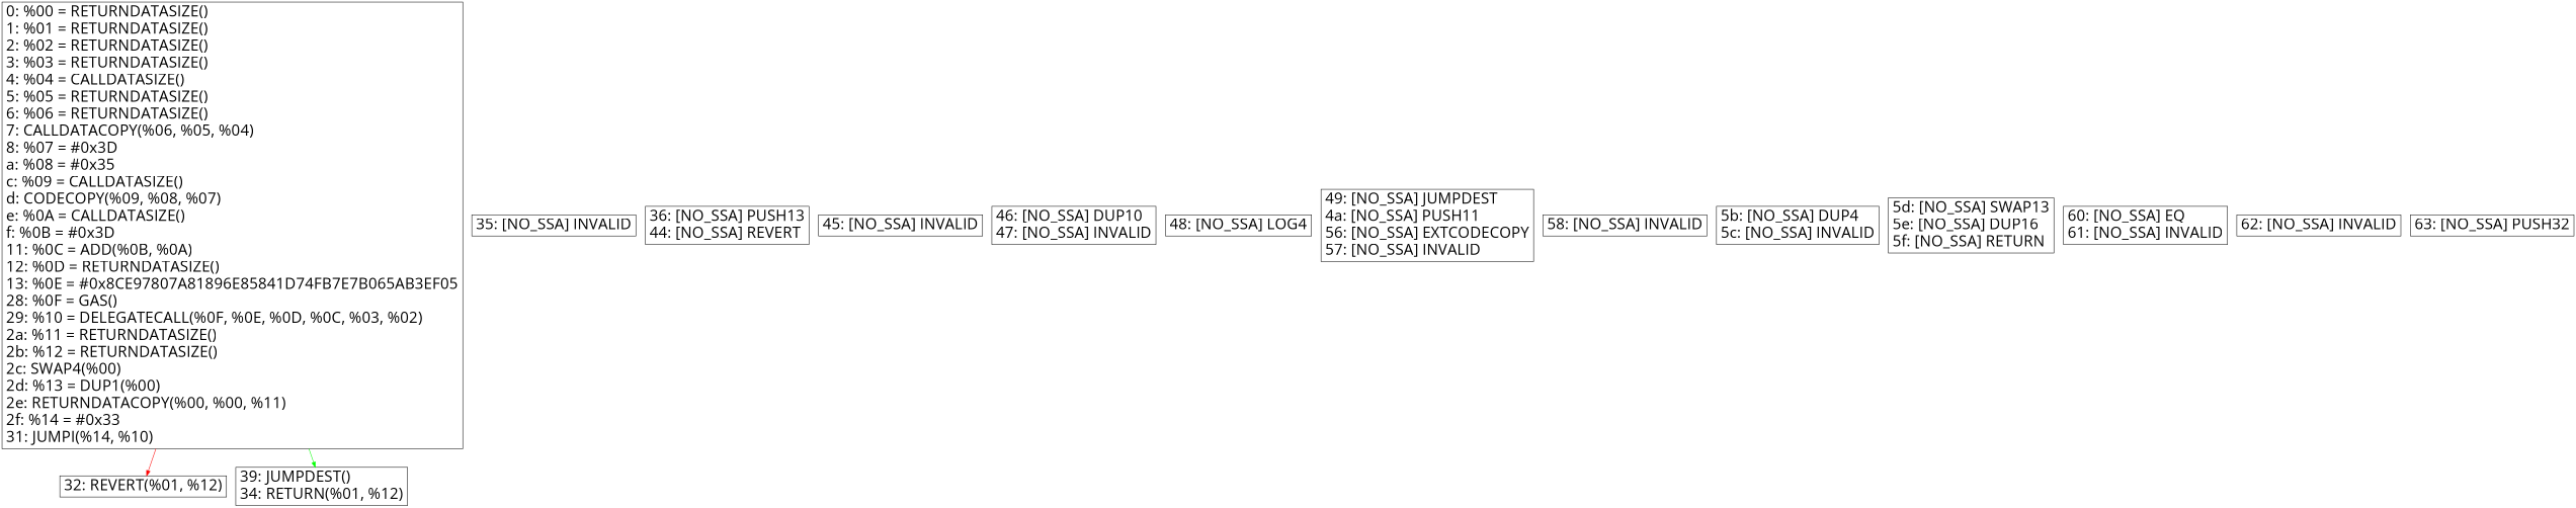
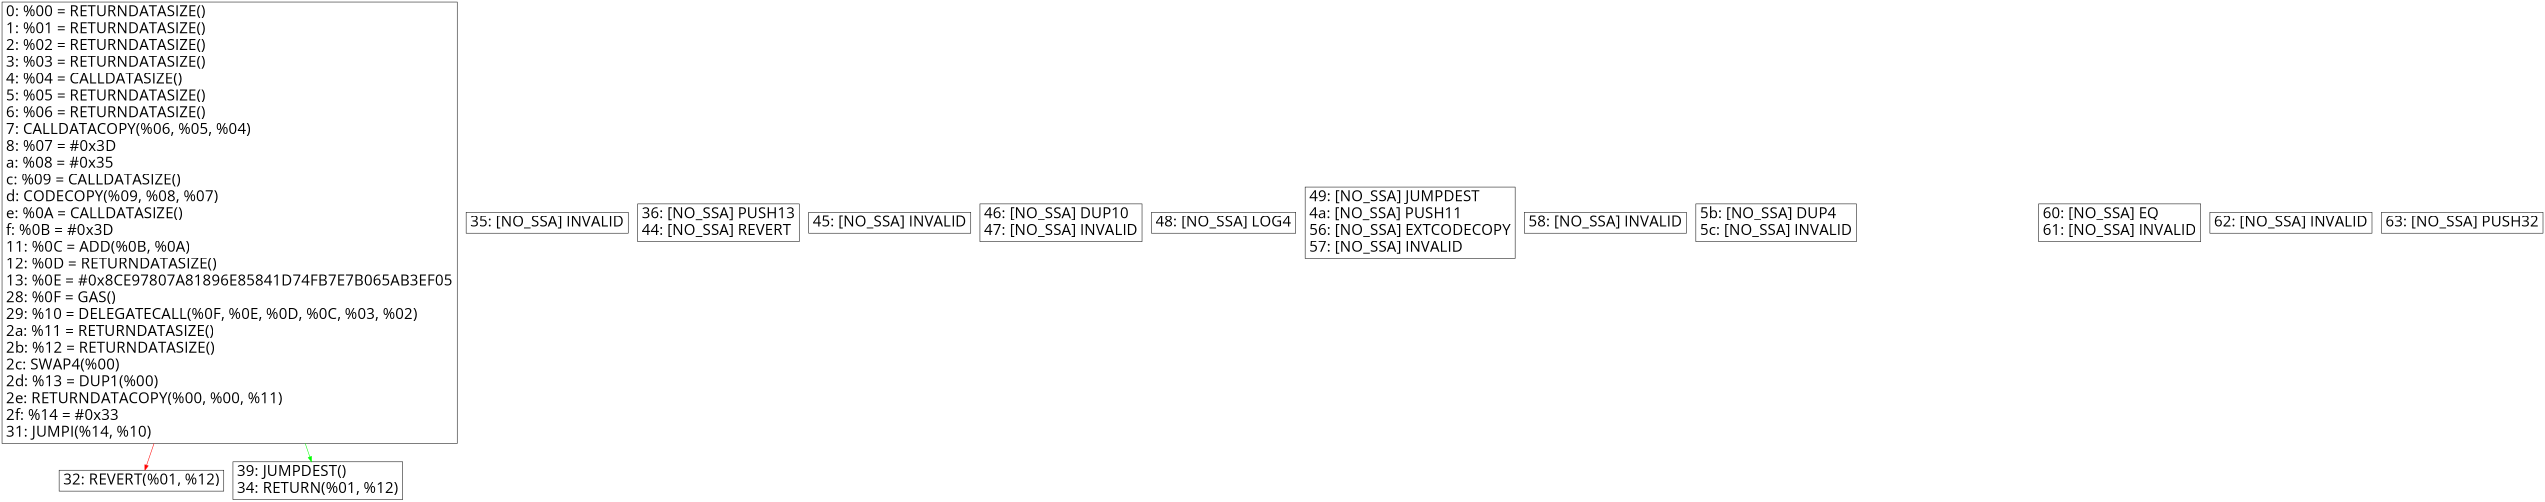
  digraph {
    fontname="Open Sans"
    node [fontname="Open Sans" fontsize=30.0 rank=same shape=box]
    edge [fontname="Open Sans"]
    n1 [label="0: %00 = RETURNDATASIZE()\l1: %01 = RETURNDATASIZE()\l2: %02 = RETURNDATASIZE()\l3: %03 = RETURNDATASIZE()\l4: %04 = CALLDATASIZE()\l5: %05 = RETURNDATASIZE()\l6: %06 = RETURNDATASIZE()\l7: CALLDATACOPY(%06, %05, %04)\l8: %07 = #0x3D\la: %08 = #0x35\lc: %09 = CALLDATASIZE()\ld: CODECOPY(%09, %08, %07)\le: %0A = CALLDATASIZE()\lf: %0B = #0x3D\l11: %0C = ADD(%0B, %0A)\l12: %0D = RETURNDATASIZE()\l13: %0E = #0x8CE97807A81896E85841D74FB7E7B065AB3EF05\l28: %0F = GAS()\l29: %10 = DELEGATECALL(%0F, %0E, %0D, %0C, %03, %02)\l2a: %11 = RETURNDATASIZE()\l2b: %12 = RETURNDATASIZE()\l2c: SWAP4(%00)\l2d: %13 = DUP1(%00)\l2e: RETURNDATACOPY(%00, %00, %11)\l2f: %14 = #0x33\l31: JUMPI(%14, %10)\l"]
    n2 [label="32: REVERT(%01, %12)\l"]
    n3 [label="39: JUMPDEST()\l34: RETURN(%01, %12)\l"]
    n4 [label="35: [NO_SSA] INVALID\l"]
    n5 [label="36: [NO_SSA] PUSH13\l44: [NO_SSA] REVERT\l"]
    n6 [label="45: [NO_SSA] INVALID\l"]
    n7 [label="46: [NO_SSA] DUP10\l47: [NO_SSA] INVALID\l"]
    n8 [label="48: [NO_SSA] LOG4\l"]
    n9 [label="49: [NO_SSA] JUMPDEST\l4a: [NO_SSA] PUSH11\l56: [NO_SSA] EXTCODECOPY\l57: [NO_SSA] INVALID\l"]
    n10 [label="58: [NO_SSA] INVALID\l"]
    n11 [label="5b: [NO_SSA] DUP4\l5c: [NO_SSA] INVALID\l"]
-   n12 [label="5d: [NO_SSA] SWAP13\l5e: [NO_SSA] DUP16\l5f: [NO_SSA] RETURN\l"]
    n13 [label="60: [NO_SSA] EQ\l61: [NO_SSA] INVALID\l"]
    n14 [label="62: [NO_SSA] INVALID\l"]
    n15 [label="63: [NO_SSA] PUSH32\l"]
    subgraph sub_1 {
      n1
      n2
      n3
      n4
      n5
      n6
      n7
      n8
      n9
      n10
      n11
-     n12
      n13
      n14
      n15
    }
    n1 -> n2 [color=red]
    n1 -> n3 [color=green]
  }
